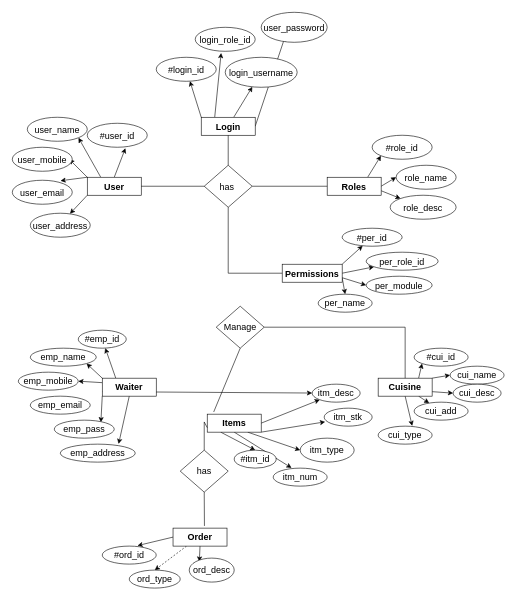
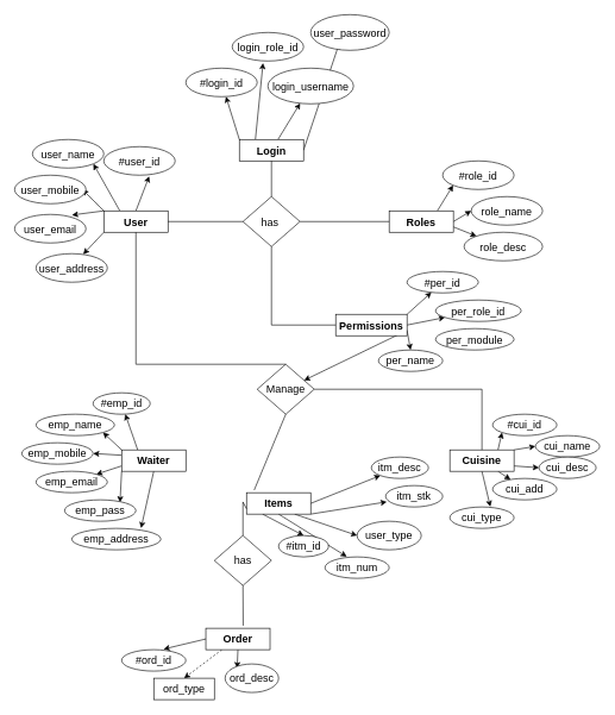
  <mxCell id="0" />
  <mxCell id="1" parent="0" />
  <mxCell id="2" style="edgeStyle=none;rounded=0;orthogonalLoop=1;jettySize=auto;html=1;exitX=0;exitY=1;exitDx=0;exitDy=0;entryX=1.012;entryY=0.27;entryDx=0;entryDy=0;entryPerimeter=0;fontSize=15;" parent="1" source="7" edge="1"><mxGeometry relative="1" as="geometry"><mxPoint x="116.2" y="355.8" as="targetPoint" /></mxGeometry></mxCell>
  <mxCell id="3" style="edgeStyle=none;rounded=0;orthogonalLoop=1;jettySize=auto;html=1;exitX=0;exitY=0;exitDx=0;exitDy=0;entryX=1;entryY=0;entryDx=0;entryDy=0;fontSize=15;" parent="1" source="7" edge="1"><mxGeometry relative="1" as="geometry"><mxPoint x="100.355" y="300.858" as="targetPoint" /></mxGeometry></mxCell>
  <mxCell id="4" style="edgeStyle=none;rounded=0;orthogonalLoop=1;jettySize=auto;html=1;exitX=0;exitY=0;exitDx=0;exitDy=0;entryX=1;entryY=0.5;entryDx=0;entryDy=0;fontSize=15;" parent="1" source="7" edge="1"><mxGeometry relative="1" as="geometry"><mxPoint x="115" y="265" as="targetPoint" /></mxGeometry></mxCell>
  <mxCell id="5" style="edgeStyle=none;rounded=0;orthogonalLoop=1;jettySize=auto;html=1;exitX=0.25;exitY=0;exitDx=0;exitDy=0;entryX=1;entryY=1;entryDx=0;entryDy=0;fontSize=15;" parent="1" source="7" target="32" edge="1"><mxGeometry relative="1" as="geometry" /></mxCell>
  <mxCell id="6" style="edgeStyle=none;rounded=0;orthogonalLoop=1;jettySize=auto;html=1;exitX=0.5;exitY=0;exitDx=0;exitDy=0;entryX=0.636;entryY=1.04;entryDx=0;entryDy=0;entryPerimeter=0;fontSize=15;" parent="1" source="7" target="30" edge="1"><mxGeometry relative="1" as="geometry" /></mxCell>
  <mxCell id="7" value="&lt;b&gt;&lt;font style=&quot;font-size: 15px&quot;&gt;User&lt;/font&gt;&lt;/b&gt;" style="whiteSpace=wrap;html=1;" parent="1" vertex="1"><mxGeometry x="145" y="295" width="90" height="30" as="geometry" /></mxCell>
  <mxCell id="8" style="edgeStyle=none;rounded=0;orthogonalLoop=1;jettySize=auto;html=1;exitX=0;exitY=0;exitDx=0;exitDy=0;fontSize=15;" parent="1" source="12" target="35" edge="1"><mxGeometry relative="1" as="geometry" /></mxCell>
  <mxCell id="9" style="edgeStyle=none;rounded=0;orthogonalLoop=1;jettySize=auto;html=1;exitX=0.25;exitY=0;exitDx=0;exitDy=0;entryX=0.432;entryY=1.07;entryDx=0;entryDy=0;entryPerimeter=0;fontSize=15;" parent="1" source="12" target="36" edge="1"><mxGeometry relative="1" as="geometry" /></mxCell>
  <mxCell id="10" value="" style="edgeStyle=none;rounded=0;orthogonalLoop=1;jettySize=auto;html=1;fontSize=15;" parent="1" source="12" target="37" edge="1"><mxGeometry relative="1" as="geometry" /></mxCell>
  <mxCell id="11" style="edgeStyle=none;rounded=0;orthogonalLoop=1;jettySize=auto;html=1;exitX=1;exitY=0.5;exitDx=0;exitDy=0;entryX=0.364;entryY=0.8;entryDx=0;entryDy=0;entryPerimeter=0;fontSize=15;" parent="1" source="12" target="38" edge="1"><mxGeometry relative="1" as="geometry" /></mxCell>
  <mxCell id="12" value="&lt;span style=&quot;font-size: 15px&quot;&gt;&lt;b&gt;Login&lt;/b&gt;&lt;/span&gt;" style="whiteSpace=wrap;html=1;" parent="1" vertex="1"><mxGeometry x="335" y="195" width="90" height="30" as="geometry" /></mxCell>
  <mxCell id="13" style="edgeStyle=none;rounded=0;orthogonalLoop=1;jettySize=auto;html=1;exitX=0.75;exitY=0;exitDx=0;exitDy=0;entryX=0;entryY=1;entryDx=0;entryDy=0;fontSize=15;" parent="1" source="16" target="40" edge="1"><mxGeometry relative="1" as="geometry" /></mxCell>
  <mxCell id="14" style="edgeStyle=none;rounded=0;orthogonalLoop=1;jettySize=auto;html=1;exitX=1;exitY=0.5;exitDx=0;exitDy=0;entryX=0;entryY=0.5;entryDx=0;entryDy=0;fontSize=15;" parent="1" source="16" target="41" edge="1"><mxGeometry relative="1" as="geometry" /></mxCell>
  <mxCell id="15" style="edgeStyle=none;rounded=0;orthogonalLoop=1;jettySize=auto;html=1;exitX=1;exitY=0.75;exitDx=0;exitDy=0;fontSize=15;" parent="1" source="16" target="42" edge="1"><mxGeometry relative="1" as="geometry" /></mxCell>
  <mxCell id="16" value="&lt;b&gt;&lt;font style=&quot;font-size: 15px&quot;&gt;Roles&lt;/font&gt;&lt;/b&gt;" style="whiteSpace=wrap;html=1;" parent="1" vertex="1"><mxGeometry x="545" y="295" width="90" height="30" as="geometry" /></mxCell>
  <mxCell id="17" style="edgeStyle=none;rounded=0;orthogonalLoop=1;jettySize=auto;html=1;exitX=0.25;exitY=0;exitDx=0;exitDy=0;fontSize=15;elbow=vertical;" parent="1" source="23" target="59" edge="1"><mxGeometry relative="1" as="geometry" /></mxCell>
  <mxCell id="18" style="edgeStyle=none;rounded=0;orthogonalLoop=1;jettySize=auto;html=1;exitX=0;exitY=0;exitDx=0;exitDy=0;entryX=1;entryY=1;entryDx=0;entryDy=0;fontSize=15;elbow=vertical;" parent="1" source="23" target="60" edge="1"><mxGeometry relative="1" as="geometry" /></mxCell>
  <mxCell id="19" style="edgeStyle=none;rounded=0;orthogonalLoop=1;jettySize=auto;html=1;exitX=0;exitY=0.25;exitDx=0;exitDy=0;entryX=1;entryY=0.5;entryDx=0;entryDy=0;fontSize=15;elbow=vertical;" parent="1" source="23" target="61" edge="1"><mxGeometry relative="1" as="geometry" /></mxCell>
- <mxCell id="20" style="edgeStyle=none;rounded=0;orthogonalLoop=1;jettySize=auto;html=1;exitX=0;exitY=0.75;exitDx=0;exitDy=0;fontSize=15;elbow=vertical;" parent="1" source="23" target="86" edge="1"><mxGeometry relative="1" as="geometry" /></mxCell>
+ <mxCell id="20" style="edgeStyle=none;rounded=0;orthogonalLoop=1;jettySize=auto;html=1;exitX=0;exitY=0.75;exitDx=0;exitDy=0;fontSize=15;elbow=vertical;" parent="1" source="23" target="64" edge="1"><mxGeometry relative="1" as="geometry" /></mxCell>
  <mxCell id="21" style="edgeStyle=none;rounded=0;orthogonalLoop=1;jettySize=auto;html=1;exitX=0;exitY=1;exitDx=0;exitDy=0;entryX=0.777;entryY=0.12;entryDx=0;entryDy=0;entryPerimeter=0;fontSize=15;elbow=vertical;" parent="1" source="23" target="63" edge="1"><mxGeometry relative="1" as="geometry" /></mxCell>
  <mxCell id="22" style="edgeStyle=none;rounded=0;orthogonalLoop=1;jettySize=auto;html=1;exitX=0.5;exitY=1;exitDx=0;exitDy=0;entryX=0.778;entryY=-0.013;entryDx=0;entryDy=0;entryPerimeter=0;fontSize=15;elbow=vertical;" parent="1" source="23" target="62" edge="1"><mxGeometry relative="1" as="geometry" /></mxCell>
  <mxCell id="23" value="&lt;b&gt;&lt;font style=&quot;font-size: 15px&quot;&gt;Waiter&lt;/font&gt;&lt;/b&gt;" style="whiteSpace=wrap;html=1;" parent="1" vertex="1"><mxGeometry x="170" y="630" width="90" height="30" as="geometry" /></mxCell>
  <mxCell id="24" style="edgeStyle=none;rounded=0;orthogonalLoop=1;jettySize=auto;html=1;exitX=0.25;exitY=1;exitDx=0;exitDy=0;entryX=0.5;entryY=0;entryDx=0;entryDy=0;fontSize=15;elbow=vertical;" parent="1" source="29" target="82" edge="1"><mxGeometry relative="1" as="geometry" /></mxCell>
  <mxCell id="25" style="edgeStyle=none;rounded=0;orthogonalLoop=1;jettySize=auto;html=1;exitX=0.5;exitY=1;exitDx=0;exitDy=0;entryX=0.34;entryY=-0.013;entryDx=0;entryDy=0;entryPerimeter=0;fontSize=15;elbow=vertical;" parent="1" source="29" target="83" edge="1"><mxGeometry relative="1" as="geometry" /></mxCell>
  <mxCell id="26" style="edgeStyle=none;rounded=0;orthogonalLoop=1;jettySize=auto;html=1;exitX=0.75;exitY=1;exitDx=0;exitDy=0;entryX=0;entryY=0.5;entryDx=0;entryDy=0;fontSize=15;elbow=vertical;" parent="1" source="29" target="84" edge="1"><mxGeometry relative="1" as="geometry" /></mxCell>
  <mxCell id="27" style="edgeStyle=none;rounded=0;orthogonalLoop=1;jettySize=auto;html=1;exitX=1;exitY=1;exitDx=0;exitDy=0;entryX=0.02;entryY=0.76;entryDx=0;entryDy=0;entryPerimeter=0;fontSize=15;elbow=vertical;" parent="1" source="29" target="85" edge="1"><mxGeometry relative="1" as="geometry" /></mxCell>
  <mxCell id="28" style="edgeStyle=none;rounded=0;orthogonalLoop=1;jettySize=auto;html=1;exitX=1;exitY=0.5;exitDx=0;exitDy=0;fontSize=15;elbow=vertical;" parent="1" source="29" target="86" edge="1"><mxGeometry relative="1" as="geometry" /></mxCell>
  <mxCell id="29" value="&lt;b&gt;&lt;font style=&quot;font-size: 15px&quot;&gt;Items&lt;/font&gt;&lt;/b&gt;" style="whiteSpace=wrap;html=1;" parent="1" vertex="1"><mxGeometry x="345" y="690" width="90" height="30" as="geometry" /></mxCell>
  <mxCell id="30" value="#user_id" style="ellipse;whiteSpace=wrap;html=1;fontSize=15;" parent="1" vertex="1"><mxGeometry x="145" y="205" width="100" height="40" as="geometry" /></mxCell>
  <mxCell id="31" value="user_mobile" style="ellipse;whiteSpace=wrap;html=1;fontSize=15;" parent="1" vertex="1"><mxGeometry x="20" y="245" width="100" height="40" as="geometry" /></mxCell>
  <mxCell id="32" value="user_name" style="ellipse;whiteSpace=wrap;html=1;fontSize=15;" parent="1" vertex="1"><mxGeometry x="45" y="195" width="100" height="40" as="geometry" /></mxCell>
  <mxCell id="33" value="user_email" style="ellipse;whiteSpace=wrap;html=1;fontSize=15;" parent="1" vertex="1"><mxGeometry x="20" y="300" width="100" height="40" as="geometry" /></mxCell>
  <mxCell id="34" value="user_address" style="ellipse;whiteSpace=wrap;html=1;fontSize=15;" parent="1" vertex="1"><mxGeometry x="50" y="355" width="100" height="40" as="geometry" /></mxCell>
  <mxCell id="35" value="#login_id" style="ellipse;whiteSpace=wrap;html=1;fontSize=15;" parent="1" vertex="1"><mxGeometry x="260" y="95" width="100" height="40" as="geometry" /></mxCell>
  <mxCell id="36" value="login_role_id" style="ellipse;whiteSpace=wrap;html=1;fontSize=15;" parent="1" vertex="1"><mxGeometry x="325" y="45" width="100" height="40" as="geometry" /></mxCell>
  <mxCell id="37" value="login_username" style="ellipse;whiteSpace=wrap;html=1;fontSize=15;" parent="1" vertex="1"><mxGeometry x="375" y="95" width="120" height="50" as="geometry" /></mxCell>
  <mxCell id="38" value="user_password" style="ellipse;whiteSpace=wrap;html=1;fontSize=15;" parent="1" vertex="1"><mxGeometry x="435" y="20" width="110" height="50" as="geometry" /></mxCell>
  <mxCell id="39" style="edgeStyle=none;rounded=0;orthogonalLoop=1;jettySize=auto;html=1;exitX=1;exitY=0;exitDx=0;exitDy=0;fontSize=15;" parent="1" source="12" target="12" edge="1"><mxGeometry relative="1" as="geometry"><Array as="points"><mxPoint x="425" y="195" /></Array></mxGeometry></mxCell>
  <mxCell id="40" value="#role_id" style="ellipse;whiteSpace=wrap;html=1;fontSize=15;" parent="1" vertex="1"><mxGeometry x="620" y="225" width="100" height="40" as="geometry" /></mxCell>
  <mxCell id="41" value="role_name" style="ellipse;whiteSpace=wrap;html=1;fontSize=15;" parent="1" vertex="1"><mxGeometry x="660" y="275" width="100" height="40" as="geometry" /></mxCell>
  <mxCell id="42" value="role_desc" style="ellipse;whiteSpace=wrap;html=1;fontSize=15;" parent="1" vertex="1"><mxGeometry x="650" y="325" width="110" height="40" as="geometry" /></mxCell>
  <mxCell id="43" value="#per_id" style="ellipse;whiteSpace=wrap;html=1;fontSize=15;" parent="1" vertex="1"><mxGeometry x="570" y="380" width="100" height="30" as="geometry" /></mxCell>
  <mxCell id="44" value="has&amp;nbsp;" style="rhombus;whiteSpace=wrap;html=1;fontSize=15;" parent="1" vertex="1"><mxGeometry x="340" y="275" width="80" height="70" as="geometry" /></mxCell>
  <mxCell id="45" value="" style="endArrow=none;html=1;rounded=0;fontSize=15;entryX=0.5;entryY=1;entryDx=0;entryDy=0;exitX=0.5;exitY=0;exitDx=0;exitDy=0;" parent="1" source="44" target="12" edge="1"><mxGeometry width="50" height="50" relative="1" as="geometry"><mxPoint x="390" y="490" as="sourcePoint" /><mxPoint x="440" y="440" as="targetPoint" /></mxGeometry></mxCell>
  <mxCell id="46" value="" style="endArrow=none;html=1;rounded=0;fontSize=15;entryX=0;entryY=0.5;entryDx=0;entryDy=0;exitX=1;exitY=0.5;exitDx=0;exitDy=0;" parent="1" source="44" target="16" edge="1"><mxGeometry width="50" height="50" relative="1" as="geometry"><mxPoint x="390" y="490" as="sourcePoint" /><mxPoint x="440" y="440" as="targetPoint" /></mxGeometry></mxCell>
  <mxCell id="47" style="edgeStyle=none;rounded=0;orthogonalLoop=1;jettySize=auto;html=1;exitX=1;exitY=0;exitDx=0;exitDy=0;fontSize=15;" parent="1" source="51" target="43" edge="1"><mxGeometry relative="1" as="geometry" /></mxCell>
  <mxCell id="48" style="edgeStyle=none;rounded=0;orthogonalLoop=1;jettySize=auto;html=1;exitX=1;exitY=0.5;exitDx=0;exitDy=0;fontSize=15;" parent="1" source="51" target="52" edge="1"><mxGeometry relative="1" as="geometry" /></mxCell>
- <mxCell id="49" style="edgeStyle=none;rounded=0;orthogonalLoop=1;jettySize=auto;html=1;exitX=1;exitY=0.75;exitDx=0;exitDy=0;entryX=0;entryY=0.5;entryDx=0;entryDy=0;fontSize=15;" parent="1" source="51" target="53" edge="1"><mxGeometry relative="1" as="geometry" /></mxCell>
+ <mxCell id="49" style="edgeStyle=none;rounded=0;orthogonalLoop=1;jettySize=auto;html=1;exitX=1;exitY=0.75;exitDx=0;exitDy=0;fontSize=15;" parent="1" source="51" target="57" edge="1"><mxGeometry relative="1" as="geometry" /></mxCell>
  <mxCell id="50" style="edgeStyle=none;rounded=0;orthogonalLoop=1;jettySize=auto;html=1;exitX=1;exitY=0.75;exitDx=0;exitDy=0;entryX=0.5;entryY=0;entryDx=0;entryDy=0;fontSize=15;" parent="1" source="51" target="54" edge="1"><mxGeometry relative="1" as="geometry" /></mxCell>
  <mxCell id="51" value="&lt;b&gt;&lt;font style=&quot;font-size: 15px&quot;&gt;Permissions&lt;/font&gt;&lt;/b&gt;" style="whiteSpace=wrap;html=1;" parent="1" vertex="1"><mxGeometry x="470" y="440" width="100" height="30" as="geometry" /></mxCell>
  <mxCell id="52" value="per_role_id" style="ellipse;whiteSpace=wrap;html=1;fontSize=15;" parent="1" vertex="1"><mxGeometry x="610" y="420" width="120" height="30" as="geometry" /></mxCell>
  <mxCell id="53" value="per_module" style="ellipse;whiteSpace=wrap;html=1;fontSize=15;" parent="1" vertex="1"><mxGeometry x="610" y="460" width="110" height="30" as="geometry" /></mxCell>
  <mxCell id="54" value="per_name" style="ellipse;whiteSpace=wrap;html=1;fontSize=15;" parent="1" vertex="1"><mxGeometry x="530" y="490" width="90" height="30" as="geometry" /></mxCell>
  <mxCell id="55" value="" style="endArrow=none;html=1;rounded=0;fontSize=15;exitX=0.5;exitY=1;exitDx=0;exitDy=0;entryX=0;entryY=0.5;entryDx=0;entryDy=0;" parent="1" source="44" target="51" edge="1"><mxGeometry width="50" height="50" relative="1" as="geometry"><mxPoint x="390" y="360" as="sourcePoint" /><mxPoint x="440" y="310" as="targetPoint" /><Array as="points"><mxPoint x="380" y="455" /></Array></mxGeometry></mxCell>
  <mxCell id="56" style="edgeStyle=orthogonalEdgeStyle;rounded=0;orthogonalLoop=1;jettySize=auto;html=1;exitX=0.5;exitY=1;exitDx=0;exitDy=0;fontSize=15;" parent="1" source="51" target="51" edge="1"><mxGeometry relative="1" as="geometry" /></mxCell>
  <mxCell id="57" value="Manage" style="rhombus;whiteSpace=wrap;html=1;fontSize=15;" parent="1" vertex="1"><mxGeometry x="360" y="510" width="80" height="70" as="geometry" /></mxCell>
+ <mxCell id="58" value="" style="endArrow=none;html=1;rounded=0;fontSize=15;elbow=vertical;exitX=0.5;exitY=1;exitDx=0;exitDy=0;entryX=0.5;entryY=0;entryDx=0;entryDy=0;" parent="1" source="7" target="57" edge="1"><mxGeometry width="50" height="50" relative="1" as="geometry"><mxPoint x="390" y="630" as="sourcePoint" /><mxPoint x="440" y="580" as="targetPoint" /><Array as="points"><mxPoint x="190" y="510" /></Array></mxGeometry></mxCell>
  <mxCell id="59" value="#emp_id" style="ellipse;whiteSpace=wrap;html=1;fontSize=15;" parent="1" vertex="1"><mxGeometry x="130" y="550" width="80" height="30" as="geometry" /></mxCell>
  <mxCell id="60" value="emp_name" style="ellipse;whiteSpace=wrap;html=1;fontSize=15;" parent="1" vertex="1"><mxGeometry x="50" y="580" width="110" height="30" as="geometry" /></mxCell>
  <mxCell id="61" value="emp_mobile" style="ellipse;whiteSpace=wrap;html=1;fontSize=15;" parent="1" vertex="1"><mxGeometry x="30" y="620" width="100" height="30" as="geometry" /></mxCell>
  <mxCell id="62" value="emp_address" style="ellipse;whiteSpace=wrap;html=1;fontSize=15;" parent="1" vertex="1"><mxGeometry x="100" y="740" width="125" height="30" as="geometry" /></mxCell>
  <mxCell id="63" value="emp_pass" style="ellipse;whiteSpace=wrap;html=1;fontSize=15;" parent="1" vertex="1"><mxGeometry x="90" y="700" width="100" height="30" as="geometry" /></mxCell>
  <mxCell id="64" value="emp_email" style="ellipse;whiteSpace=wrap;html=1;fontSize=15;" parent="1" vertex="1"><mxGeometry x="50" y="660" width="100" height="30" as="geometry" /></mxCell>
  <mxCell id="65" style="edgeStyle=none;rounded=0;orthogonalLoop=1;jettySize=auto;html=1;exitX=0;exitY=0.5;exitDx=0;exitDy=0;entryX=0.653;entryY=-0.027;entryDx=0;entryDy=0;entryPerimeter=0;fontSize=15;elbow=vertical;" parent="1" source="68" target="79" edge="1"><mxGeometry relative="1" as="geometry" /></mxCell>
  <mxCell id="66" style="edgeStyle=none;rounded=0;orthogonalLoop=1;jettySize=auto;html=1;exitX=0.25;exitY=1;exitDx=0;exitDy=0;entryX=0.5;entryY=0;entryDx=0;entryDy=0;fontSize=15;elbow=vertical;dashed=1;" parent="1" source="68" target="80" edge="1"><mxGeometry relative="1" as="geometry" /></mxCell>
  <mxCell id="67" style="edgeStyle=none;rounded=0;orthogonalLoop=1;jettySize=auto;html=1;exitX=0.5;exitY=1;exitDx=0;exitDy=0;entryX=0.225;entryY=0.147;entryDx=0;entryDy=0;entryPerimeter=0;fontSize=15;elbow=vertical;" parent="1" source="68" target="81" edge="1"><mxGeometry relative="1" as="geometry" /></mxCell>
  <mxCell id="68" value="&lt;span style=&quot;font-size: 15px&quot;&gt;&lt;b&gt;Order&lt;/b&gt;&lt;/span&gt;" style="whiteSpace=wrap;html=1;" parent="1" vertex="1"><mxGeometry x="288" y="880" width="90" height="30" as="geometry" /></mxCell>
  <mxCell id="69" style="edgeStyle=none;rounded=0;orthogonalLoop=1;jettySize=auto;html=1;exitX=0.75;exitY=0;exitDx=0;exitDy=0;entryX=0;entryY=1;entryDx=0;entryDy=0;fontSize=15;elbow=vertical;" parent="1" source="74" target="87" edge="1"><mxGeometry relative="1" as="geometry" /></mxCell>
  <mxCell id="70" style="edgeStyle=none;rounded=0;orthogonalLoop=1;jettySize=auto;html=1;exitX=1;exitY=0;exitDx=0;exitDy=0;entryX=0;entryY=0.5;entryDx=0;entryDy=0;fontSize=15;elbow=vertical;" parent="1" source="74" target="90" edge="1"><mxGeometry relative="1" as="geometry" /></mxCell>
  <mxCell id="71" style="edgeStyle=none;rounded=0;orthogonalLoop=1;jettySize=auto;html=1;exitX=1;exitY=0.75;exitDx=0;exitDy=0;entryX=0;entryY=0.5;entryDx=0;entryDy=0;fontSize=15;elbow=vertical;" parent="1" source="74" target="91" edge="1"><mxGeometry relative="1" as="geometry" /></mxCell>
  <mxCell id="72" style="edgeStyle=none;rounded=0;orthogonalLoop=1;jettySize=auto;html=1;exitX=0.75;exitY=1;exitDx=0;exitDy=0;fontSize=15;elbow=vertical;" parent="1" source="74" target="89" edge="1"><mxGeometry relative="1" as="geometry" /></mxCell>
  <mxCell id="73" style="edgeStyle=none;rounded=0;orthogonalLoop=1;jettySize=auto;html=1;exitX=0.5;exitY=1;exitDx=0;exitDy=0;entryX=0.631;entryY=-0.013;entryDx=0;entryDy=0;entryPerimeter=0;fontSize=15;elbow=vertical;" parent="1" source="74" target="92" edge="1"><mxGeometry relative="1" as="geometry" /></mxCell>
  <mxCell id="74" value="&lt;span style=&quot;font-size: 15px&quot;&gt;&lt;b&gt;Cuisine&lt;/b&gt;&lt;/span&gt;" style="whiteSpace=wrap;html=1;" parent="1" vertex="1"><mxGeometry x="630" y="630" width="90" height="30" as="geometry" /></mxCell>
  <mxCell id="75" value="" style="endArrow=none;html=1;rounded=0;fontSize=15;elbow=vertical;entryX=0.12;entryY=-0.12;entryDx=0;entryDy=0;exitX=0.5;exitY=1;exitDx=0;exitDy=0;entryPerimeter=0;" parent="1" source="57" target="29" edge="1"><mxGeometry width="50" height="50" relative="1" as="geometry"><mxPoint x="390" y="760" as="sourcePoint" /><mxPoint x="440" y="710" as="targetPoint" /><Array as="points" /></mxGeometry></mxCell>
  <mxCell id="76" value="has" style="rhombus;whiteSpace=wrap;html=1;fontSize=15;" parent="1" vertex="1"><mxGeometry x="300" y="750" width="80" height="70" as="geometry" /></mxCell>
  <mxCell id="77" value="" style="endArrow=none;html=1;rounded=0;fontSize=15;elbow=vertical;entryX=0;entryY=0.75;entryDx=0;entryDy=0;exitX=0.5;exitY=0;exitDx=0;exitDy=0;" parent="1" source="76" target="29" edge="1"><mxGeometry width="50" height="50" relative="1" as="geometry"><mxPoint x="390" y="900" as="sourcePoint" /><mxPoint x="440" y="850" as="targetPoint" /><Array as="points"><mxPoint x="340" y="703" /></Array></mxGeometry></mxCell>
  <mxCell id="78" value="" style="endArrow=none;html=1;rounded=0;fontSize=15;elbow=vertical;exitX=0.5;exitY=1;exitDx=0;exitDy=0;entryX=0.582;entryY=-0.12;entryDx=0;entryDy=0;entryPerimeter=0;" parent="1" source="76" target="68" edge="1"><mxGeometry width="50" height="50" relative="1" as="geometry"><mxPoint x="390" y="750" as="sourcePoint" /><mxPoint x="440" y="700" as="targetPoint" /></mxGeometry></mxCell>
  <mxCell id="79" value="#ord_id" style="ellipse;whiteSpace=wrap;html=1;fontSize=15;" parent="1" vertex="1"><mxGeometry x="170" y="910" width="90" height="30" as="geometry" /></mxCell>
- <mxCell id="80" value="ord_type" style="ellipse;whiteSpace=wrap;html=1;fontSize=15;" parent="1" vertex="1"><mxGeometry x="215" y="950" width="85" height="30" as="geometry" /></mxCell>
+ <mxCell id="80" value="ord_type" style="whiteSpace=wrap;html=1;fontSize=15;rounded=0;" parent="1" vertex="1"><mxGeometry x="215" y="950" width="85" height="30" as="geometry" /></mxCell>
  <mxCell id="81" value="ord_desc" style="ellipse;whiteSpace=wrap;html=1;fontSize=15;" parent="1" vertex="1"><mxGeometry x="315" y="930" width="75" height="40" as="geometry" /></mxCell>
  <mxCell id="82" value="#itm_id" style="ellipse;whiteSpace=wrap;html=1;fontSize=15;" parent="1" vertex="1"><mxGeometry x="390" y="750" width="70" height="30" as="geometry" /></mxCell>
  <mxCell id="83" value="itm_num" style="ellipse;whiteSpace=wrap;html=1;fontSize=15;" parent="1" vertex="1"><mxGeometry x="455" y="780" width="90" height="30" as="geometry" /></mxCell>
- <mxCell id="84" value="itm_type" style="ellipse;whiteSpace=wrap;html=1;fontSize=15;" parent="1" vertex="1"><mxGeometry x="500" y="730" width="90" height="40" as="geometry" /></mxCell>
+ <mxCell id="84" value="user_type" style="ellipse;whiteSpace=wrap;html=1;fontSize=15;" parent="1" vertex="1"><mxGeometry x="500" y="730" width="90" height="40" as="geometry" /></mxCell>
  <mxCell id="85" value="itm_stk" style="ellipse;whiteSpace=wrap;html=1;fontSize=15;" parent="1" vertex="1"><mxGeometry x="540" y="680" width="80" height="30" as="geometry" /></mxCell>
  <mxCell id="86" value="itm_desc" style="ellipse;whiteSpace=wrap;html=1;fontSize=15;" parent="1" vertex="1"><mxGeometry x="520" y="640" width="80" height="30" as="geometry" /></mxCell>
  <mxCell id="87" value="#cui_id" style="ellipse;whiteSpace=wrap;html=1;fontSize=15;" parent="1" vertex="1"><mxGeometry x="690" y="580" width="90" height="30" as="geometry" /></mxCell>
  <mxCell id="88" value="" style="endArrow=none;html=1;rounded=0;fontSize=15;elbow=vertical;exitX=1;exitY=0.5;exitDx=0;exitDy=0;entryX=0.5;entryY=0;entryDx=0;entryDy=0;" parent="1" source="57" target="74" edge="1"><mxGeometry width="50" height="50" relative="1" as="geometry"><mxPoint x="400" y="620" as="sourcePoint" /><mxPoint x="450" y="570" as="targetPoint" /><Array as="points"><mxPoint x="675" y="545" /></Array></mxGeometry></mxCell>
  <mxCell id="89" value="cui_add" style="ellipse;whiteSpace=wrap;html=1;fontSize=15;" parent="1" vertex="1"><mxGeometry x="690" y="670" width="90" height="30" as="geometry" /></mxCell>
  <mxCell id="90" value="cui_name" style="ellipse;whiteSpace=wrap;html=1;fontSize=15;" parent="1" vertex="1"><mxGeometry x="750" y="610" width="90" height="30" as="geometry" /></mxCell>
  <mxCell id="91" value="cui_desc" style="ellipse;whiteSpace=wrap;html=1;fontSize=15;" parent="1" vertex="1"><mxGeometry x="755" y="640" width="80" height="30" as="geometry" /></mxCell>
  <mxCell id="92" value="cui_type" style="ellipse;whiteSpace=wrap;html=1;fontSize=15;" parent="1" vertex="1"><mxGeometry x="630" y="710" width="90" height="30" as="geometry" /></mxCell>
  <mxCell id="93" value="" style="endArrow=none;html=1;rounded=0;entryX=0;entryY=0.5;entryDx=0;entryDy=0;exitX=1;exitY=0.5;exitDx=0;exitDy=0;" edge="1" parent="1" source="7" target="44"><mxGeometry width="50" height="50" relative="1" as="geometry"><mxPoint x="360" y="490" as="sourcePoint" /><mxPoint x="410" y="440" as="targetPoint" /></mxGeometry></mxCell>
